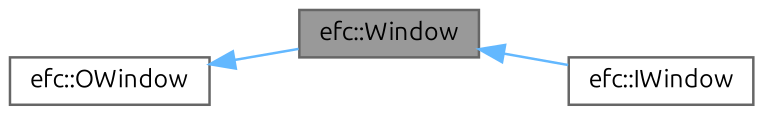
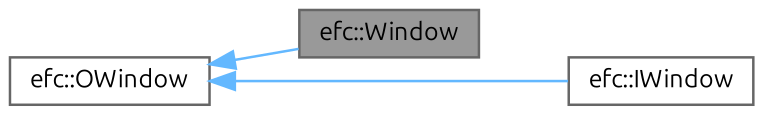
  digraph {
    fontname=Ubuntu
    rankdir=LR
    node [color=gray40 fillcolor=white fontname=Ubuntu fontsize=10 shape=box style=filled]
    edge [color=steelblue1 dir=back fontname=Ubuntu fontsize=10 labelfontname=Helvetica labelfontsize=10 style=solid]
    n1 [fillcolor=grey60 fontcolor=black height=0.2 label="efc::Window" width=0.4]
    n2 [height=0.2 label="efc::IWindow" width=0.4]
    n3 [height=0.2 label="efc::OWindow" width=0.4]
-   n1 -> n2
+   n3 -> n2
    n3 -> n1
  }
